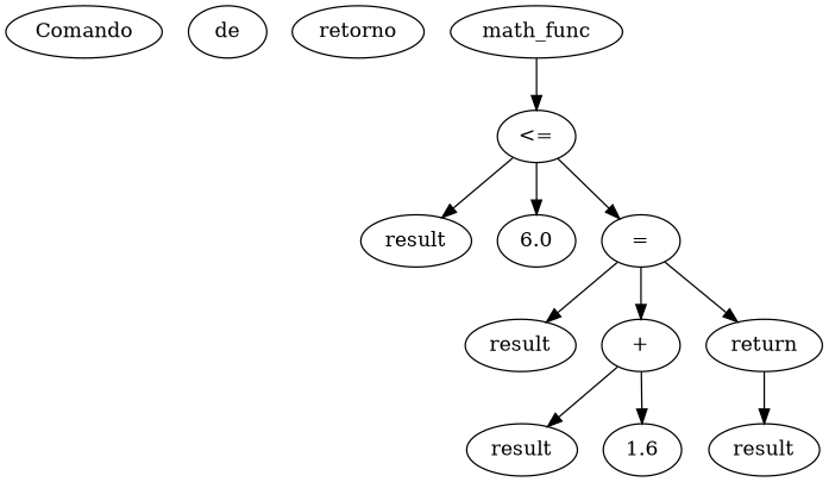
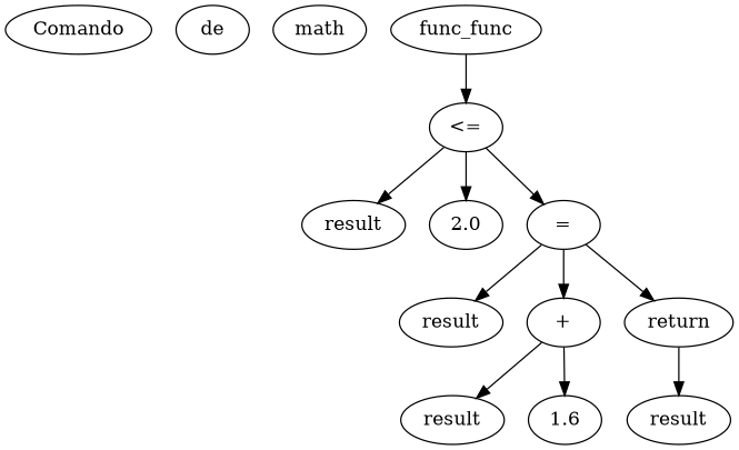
  digraph {
    Comando
    de
-   retorno
-   n4 [label=math_func]
+   retorno [label=math]
+   n4 [label=func_func]
    n5 [label="<="]
    n6 [label=result]
-   n7 [label=6.0]
+   n7 [label=2.0]
    n8 [label="="]
    n9 [label=result]
    n10 [label="+"]
    n11 [label=return]
    n12 [label=result]
    n13 [label=1.6]
    n14 [label=result]
    n4 -> n5
    n5 -> n6
    n5 -> n7
    n5 -> n8
    n8 -> n9
    n8 -> n10
    n8 -> n11
    n10 -> n12
    n10 -> n13
    n11 -> n14
  }
